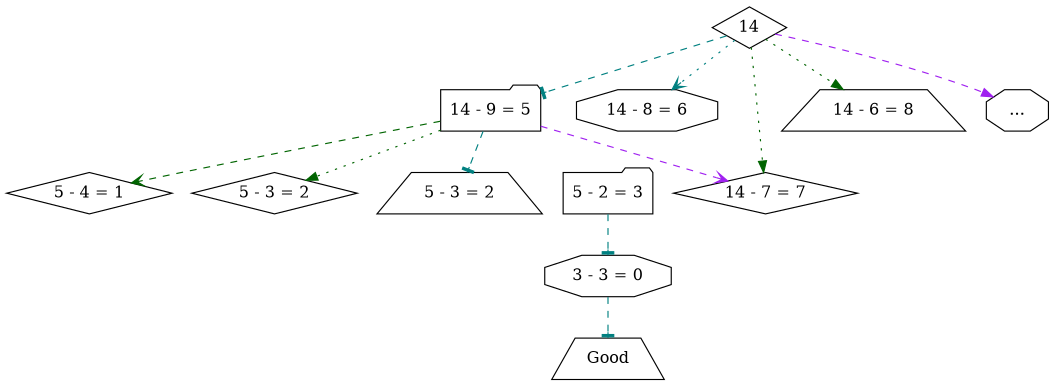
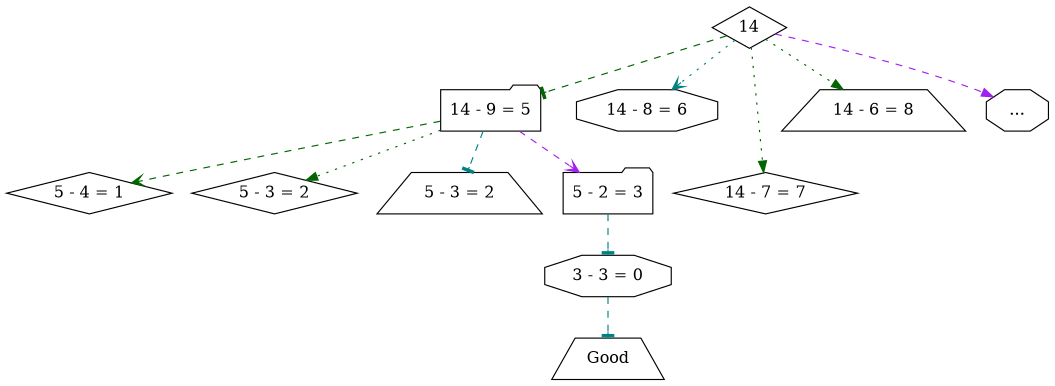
  digraph {
    node [shape=diamond]
    edge [arrowhead=tee color=darkgreen style=dashed]
    n1 [label=14]
    n2 [label="14 - 9 = 5" shape=folder]
    n3 [label="14 - 8 = 6" shape=octagon]
    n4 [label="14 - 7 = 7"]
    n5 [label="14 - 6 = 8" shape=trapezium]
    n6 [label="..." shape=octagon]
    n7 [label="5 - 4 = 1"]
    n8 [label="5 - 3 = 2"]
    n9 [label="5 - 3 = 2" shape=trapezium]
    n10 [label="5 - 2 = 3" shape=folder]
    n11 [label="3 - 3 = 0" shape=octagon]
    n12 [label=Good shape=trapezium]
-   n1 -> n2 [color=teal]
+   n1 -> n2
    n1 -> n3 [arrowhead=vee color=teal style=dotted]
    n1 -> n4 [arrowhead=normal style=dotted]
    n1 -> n5 [arrowhead=normal style=dotted]
    n1 -> n6 [arrowhead=normal color=purple]
    n2 -> n7 [arrowhead=vee]
    n2 -> n8 [arrowhead=normal style=dotted]
    n2 -> n9 [color=teal]
-   n2 -> n4 [arrowhead=vee color=purple]
+   n2 -> n10 [arrowhead=vee color=purple]
    n10 -> n11 [color=teal]
    n11 -> n12 [color=teal]
  }
